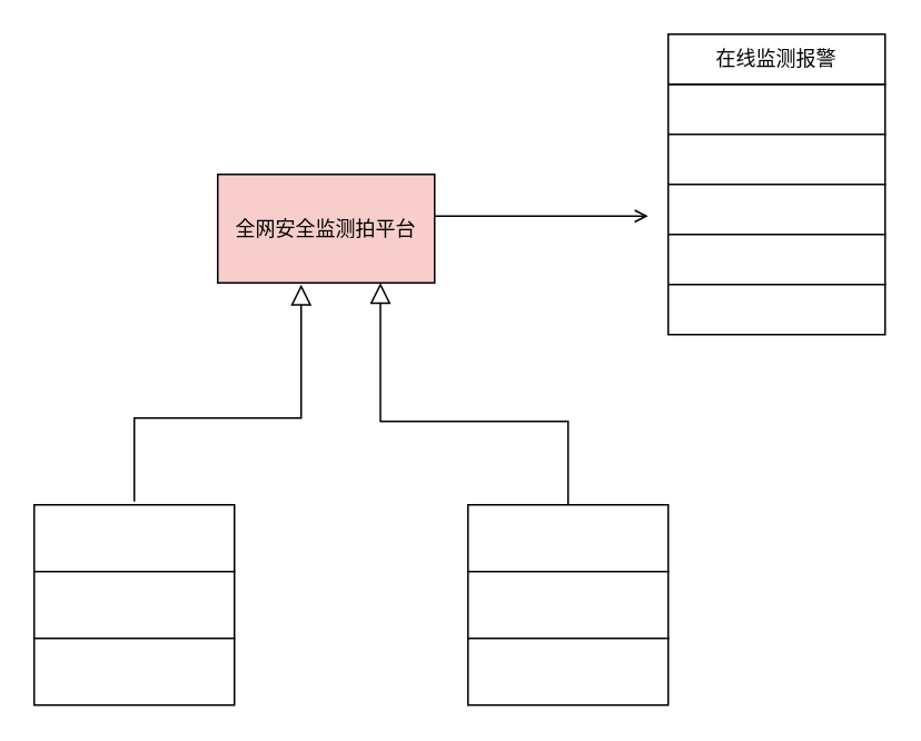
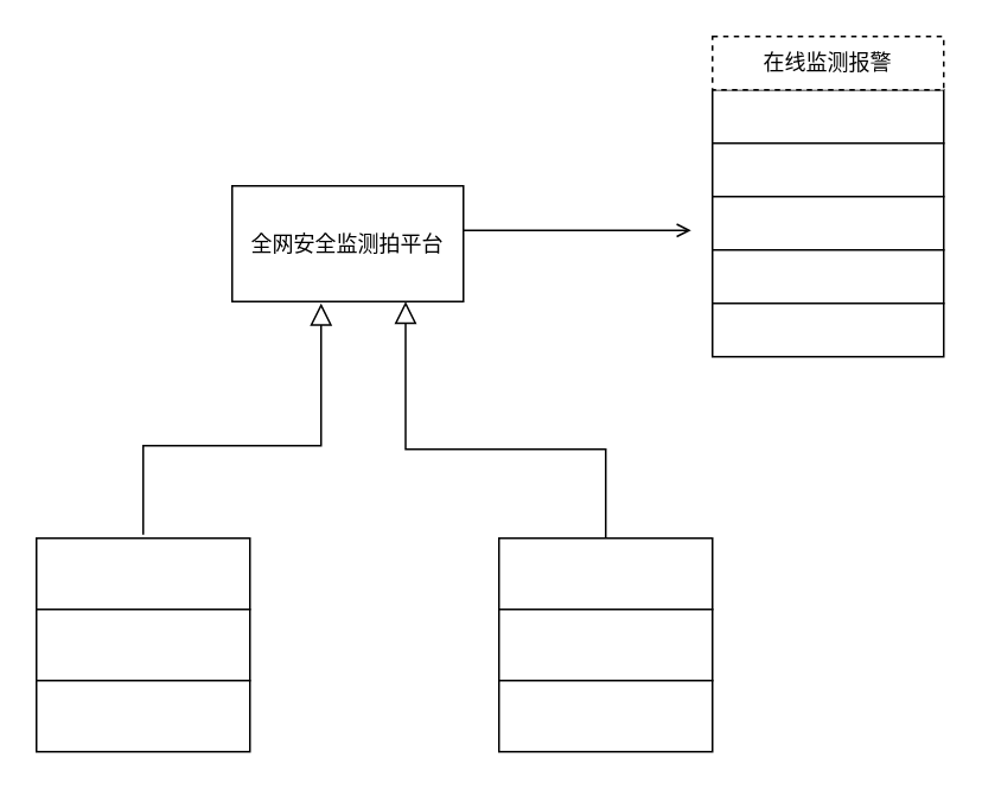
  <mxCell id="0" />
  <mxCell id="1" parent="0" />
  <mxCell id="2" value="" style="endArrow=block;endSize=10;endFill=0;shadow=0;strokeWidth=1;rounded=0;edgeStyle=elbowEdgeStyle;elbow=vertical;" parent="1" edge="1"><mxGeometry width="160" relative="1" as="geometry"><mxPoint x="80" y="300" as="sourcePoint" /><mxPoint x="180" y="170" as="targetPoint" /><Array as="points"><mxPoint x="130" y="250" /></Array></mxGeometry></mxCell>
  <mxCell id="3" value="" style="endArrow=open;shadow=0;strokeWidth=1;rounded=0;endFill=1;edgeStyle=elbowEdgeStyle;elbow=vertical;" parent="1" edge="1"><mxGeometry x="0.5" y="41" relative="1" as="geometry"><mxPoint x="260" y="129" as="sourcePoint" /><mxPoint x="388" y="129" as="targetPoint" /><mxPoint x="-40" y="32" as="offset" /></mxGeometry></mxCell>
- <mxCell id="4" value="全网安全监测拍平台" style="rounded=0;whiteSpace=wrap;html=1;fillColor=#f8cecc;" vertex="1" parent="1"><mxGeometry x="130" y="104" width="130" height="65" as="geometry" /></mxCell>
+ <mxCell id="4" value="全网安全监测拍平台" style="rounded=0;whiteSpace=wrap;html=1;" vertex="1" parent="1"><mxGeometry x="130" y="104" width="130" height="65" as="geometry" /></mxCell>
  <mxCell id="5" value="" style="rounded=0;whiteSpace=wrap;html=1;" vertex="1" parent="1"><mxGeometry x="400" y="50" width="130" height="30" as="geometry" /></mxCell>
  <mxCell id="6" value="" style="rounded=0;whiteSpace=wrap;html=1;" vertex="1" parent="1"><mxGeometry x="400" y="80" width="130" height="30" as="geometry" /></mxCell>
  <mxCell id="7" value="" style="rounded=0;whiteSpace=wrap;html=1;" vertex="1" parent="1"><mxGeometry x="400" y="110" width="130" height="30" as="geometry" /></mxCell>
  <mxCell id="8" value="" style="rounded=0;whiteSpace=wrap;html=1;" vertex="1" parent="1"><mxGeometry x="400" y="140" width="130" height="30" as="geometry" /></mxCell>
  <mxCell id="9" value="" style="rounded=0;whiteSpace=wrap;html=1;" vertex="1" parent="1"><mxGeometry x="400" y="170" width="130" height="30" as="geometry" /></mxCell>
- <mxCell id="10" value="在线监测报警" style="rounded=0;whiteSpace=wrap;html=1;" vertex="1" parent="1"><mxGeometry x="400" y="20" width="130" height="30" as="geometry" /></mxCell>
+ <mxCell id="10" value="在线监测报警" style="rounded=0;whiteSpace=wrap;html=1;dashed=1;" vertex="1" parent="1"><mxGeometry x="400" y="20" width="130" height="30" as="geometry" /></mxCell>
  <mxCell id="11" value="" style="group" vertex="1" connectable="0" parent="1"><mxGeometry x="20" y="302" width="120" height="120" as="geometry" /></mxCell>
  <mxCell id="12" value="" style="rounded=0;whiteSpace=wrap;html=1;" vertex="1" parent="11"><mxGeometry width="120" height="40" as="geometry" /></mxCell>
  <mxCell id="13" value="" style="rounded=0;whiteSpace=wrap;html=1;" vertex="1" parent="11"><mxGeometry y="40" width="120" height="40" as="geometry" /></mxCell>
  <mxCell id="14" value="" style="rounded=0;whiteSpace=wrap;html=1;" vertex="1" parent="11"><mxGeometry y="80" width="120" height="40" as="geometry" /></mxCell>
  <mxCell id="15" value="" style="group" vertex="1" connectable="0" parent="1"><mxGeometry x="200" y="252" width="200" height="170" as="geometry" /></mxCell>
  <mxCell id="16" value="" style="endArrow=block;endSize=10;endFill=0;shadow=0;strokeWidth=1;rounded=0;edgeStyle=elbowEdgeStyle;elbow=vertical;entryX=0.75;entryY=1;entryDx=0;entryDy=0;" parent="15" target="4" edge="1"><mxGeometry width="160" relative="1" as="geometry"><mxPoint x="140" y="50" as="sourcePoint" /><mxPoint x="30" y="-52" as="targetPoint" /><Array as="points"><mxPoint /><mxPoint x="170" y="20" /><mxPoint x="10" y="20" /></Array></mxGeometry></mxCell>
  <mxCell id="17" value="" style="rounded=0;whiteSpace=wrap;html=1;" vertex="1" parent="15"><mxGeometry x="80" y="50" width="120" height="40" as="geometry" /></mxCell>
  <mxCell id="18" value="" style="rounded=0;whiteSpace=wrap;html=1;" vertex="1" parent="15"><mxGeometry x="80" y="90" width="120" height="40" as="geometry" /></mxCell>
  <mxCell id="19" value="" style="rounded=0;whiteSpace=wrap;html=1;" vertex="1" parent="15"><mxGeometry x="80" y="130" width="120" height="40" as="geometry" /></mxCell>
